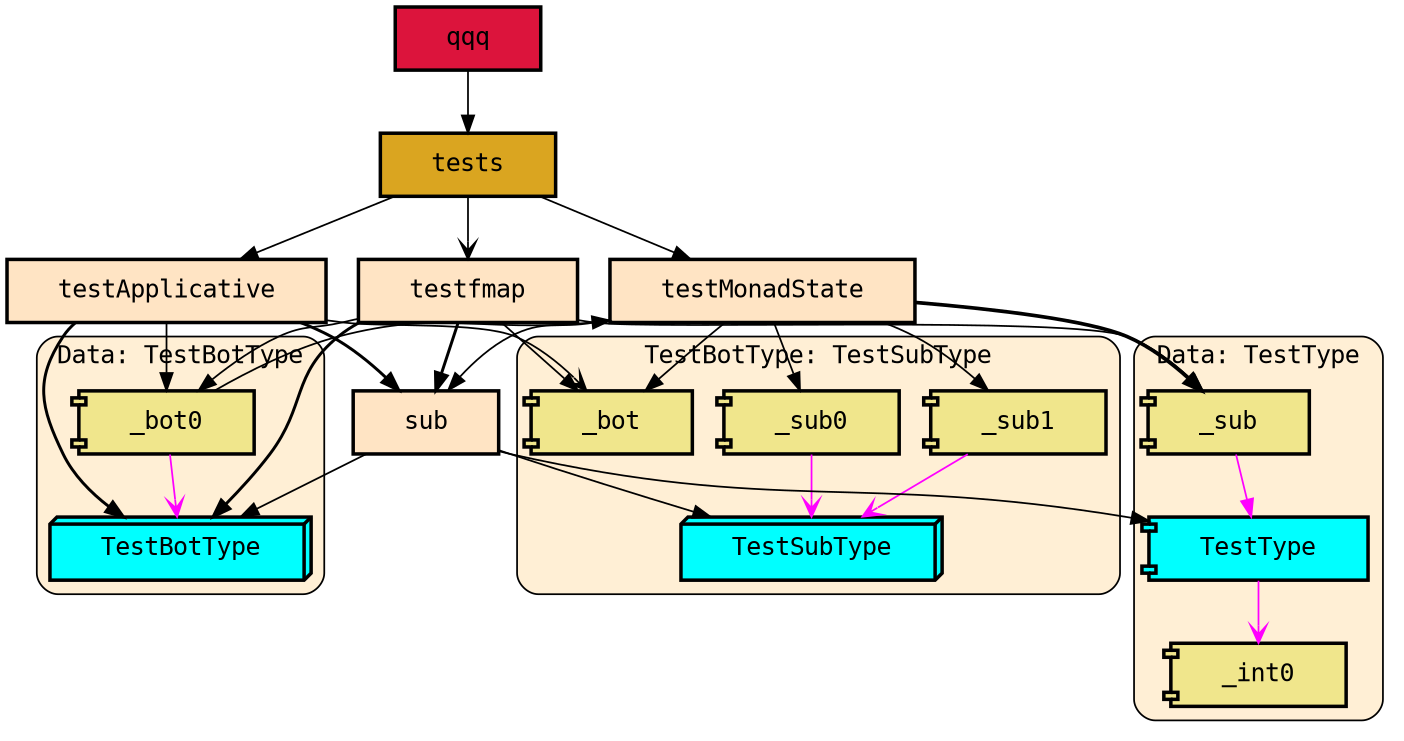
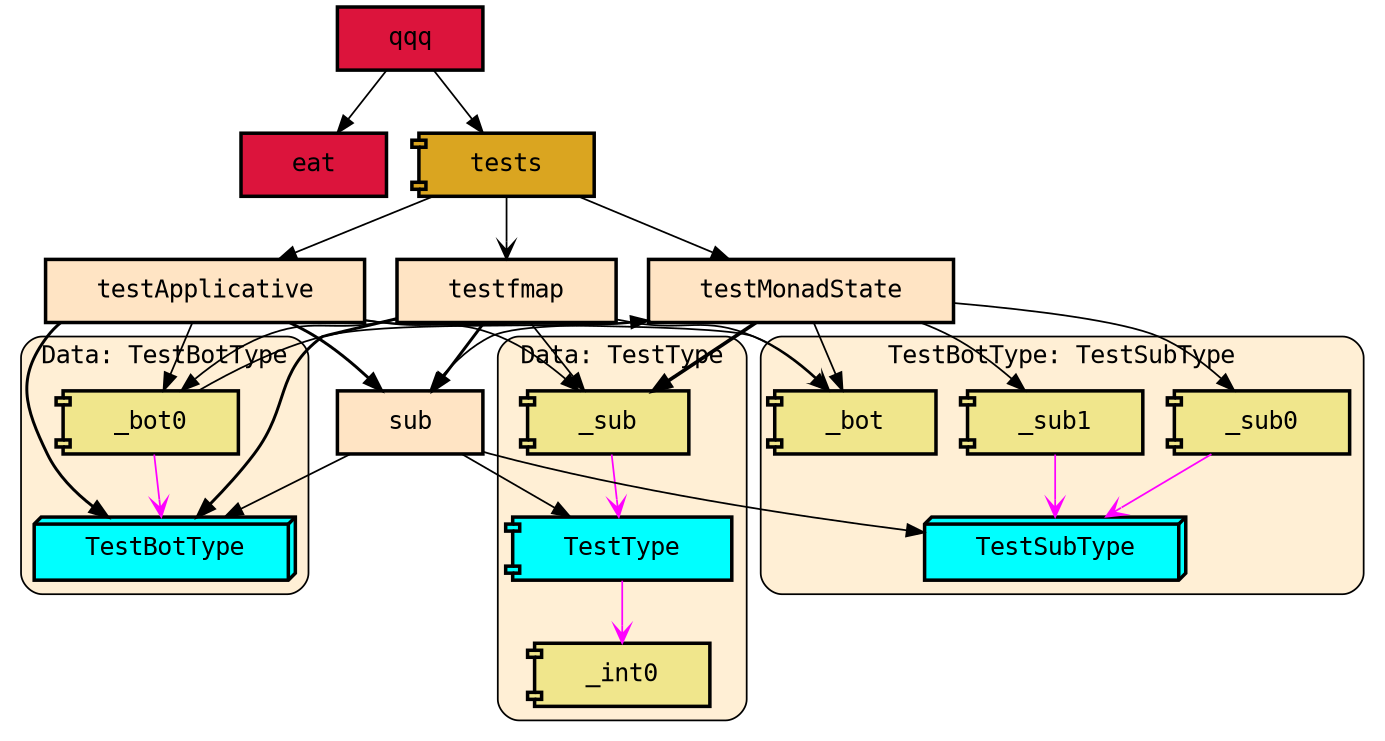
  digraph {
    fontname="DejaVu Sans Mono"
    node [fillcolor=khaki fontname="DejaVu Sans Mono" margin="0.4,0.1" shape=component style="filled,bold"]
    edge [color=black fontname="DejaVu Sans Mono" penwidth=1]
    n1 [fillcolor=cyan label=TestBotType shape=box3d]
    n2 [label=_bot0]
    n3 [fillcolor=cyan label=TestSubType shape=box3d]
    n4 [label=_bot]
    n5 [label=_sub0]
    n6 [label=_sub1]
    n7 [fillcolor=cyan label=TestType]
    n8 [label=_int0]
    n9 [label=_sub]
    n10 [fillcolor=bisque label=testMonadState shape=box]
    n11 [fillcolor=bisque label=sub shape=box]
+   n12 [fillcolor=crimson label=eat shape=box]
    n13 [fillcolor=crimson label=qqq shape=box]
-   n14 [fillcolor=goldenrod label=tests shape=box]
+   n14 [fillcolor=goldenrod label=tests]
    n15 [fillcolor=bisque label=testApplicative shape=box]
    n16 [fillcolor=bisque label=testfmap shape=box]
    subgraph cluster_1 {
      fillcolor=papayawhip
      label="Data: TestBotType"
      style="filled,rounded"
      n1
      n2
    }
    subgraph cluster_2 {
      fillcolor=papayawhip
      label="TestBotType: TestSubType"
      style="filled,rounded"
      n3
      n4
      n5
      n6
    }
    subgraph cluster_3 {
      fillcolor=papayawhip
      label="Data: TestType"
      style="filled,rounded"
      n7
      n8
      n9
    }
    n2 -> n1 [arrowhead=vee arrowtail=odot color=magenta]
    n2 -> n10
    n5 -> n3 [arrowhead=vee arrowtail=odot color=magenta]
    n6 -> n3 [arrowhead=vee arrowtail=odot color=magenta]
    n7 -> n8 [arrowhead=vee arrowtail=odot color=magenta]
-   n9 -> n7 [arrowhead=normal arrowtail=odot color=magenta]
+   n9 -> n7 [arrowhead=vee arrowtail=odot color=magenta]
    n10 -> n4
    n10 -> n5
    n10 -> n6
    n10 -> n9 [penwidth=2.09861228866811]
    n10 -> n11
    n11 -> n1
    n11 -> n3
    n11 -> n7
+   n13 -> n12
    n13 -> n14
    n14 -> n10
    n14 -> n15
    n14 -> n16 [arrowhead=vee]
    n15 -> n1 [penwidth=1.6931471805599454]
    n15 -> n2
    n15 -> n4 [arrowhead=vee]
+   n15 -> n9
    n15 -> n11 [penwidth=1.6931471805599454]
    n16 -> n1 [penwidth=1.6931471805599454]
    n16 -> n2
    n16 -> n4
    n16 -> n9
    n16 -> n11 [penwidth=1.6931471805599454]
  }
